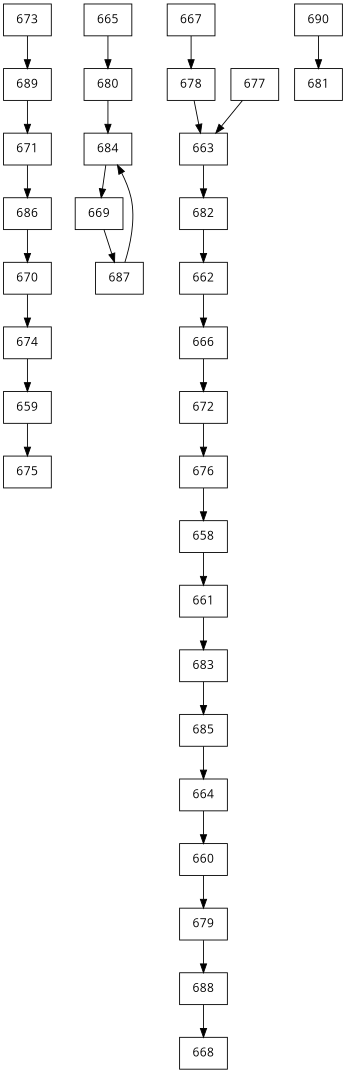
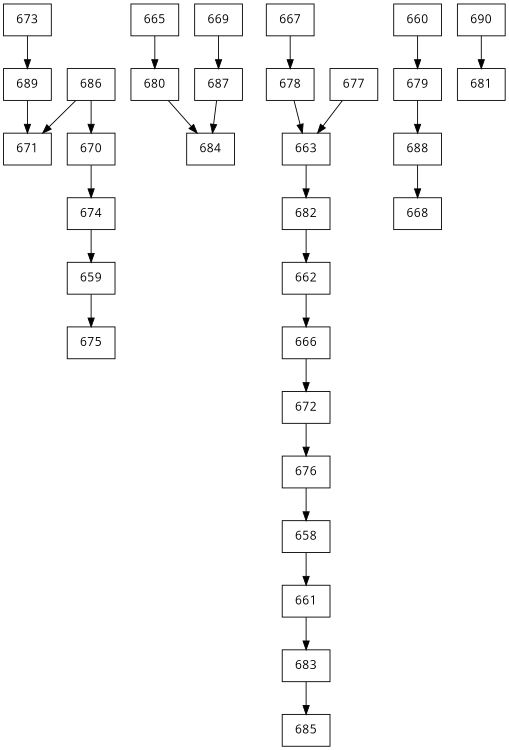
  digraph {
    fontname="Open Sans"
    node [fontname="Open Sans" shape=record]
    edge [fontname="Open Sans"]
    n1 [label="{673}"]
    n2 [label="{689}"]
    n3 [label="{671}"]
    n4 [label="{686}"]
    n5 [label="{670}"]
    n6 [label="{674}"]
    n7 [label="{659}"]
    n8 [label="{675}"]
    n9 [label="{665}"]
    n10 [label="{680}"]
    n11 [label="{684}"]
    n12 [label="{669}"]
    n13 [label="{687}"]
    n14 [label="{667}"]
    n15 [label="{678}"]
    n16 [label="{663}"]
    n17 [label="{677}"]
    n18 [label="{682}"]
    n19 [label="{662}"]
    n20 [label="{666}"]
    n21 [label="{672}"]
    n22 [label="{676}"]
    n23 [label="{658}"]
    n24 [label="{661}"]
    n25 [label="{683}"]
    n26 [label="{685}"]
-   n27 [label="{664}"]
    n28 [label="{660}"]
    n29 [label="{679}"]
    n30 [label="{688}"]
    n31 [label="{668}"]
    n32 [label="{690}"]
    n33 [label="{681}"]
    n1 -> n2
    n2 -> n3
-   n3 -> n4
+   n4 -> n3
    n4 -> n5
    n5 -> n6
    n6 -> n7
    n7 -> n8
    n9 -> n10
    n10 -> n11
-   n11 -> n12
    n12 -> n13
    n13 -> n11
    n14 -> n15
    n15 -> n16
    n16 -> n18
    n17 -> n16
    n18 -> n19
    n19 -> n20
    n20 -> n21
    n21 -> n22
    n22 -> n23
    n23 -> n24
    n24 -> n25
    n25 -> n26
-   n26 -> n27
-   n27 -> n28
    n28 -> n29
    n29 -> n30
    n30 -> n31
    n32 -> n33
  }
